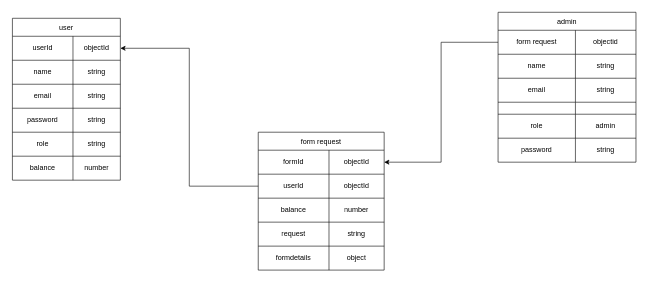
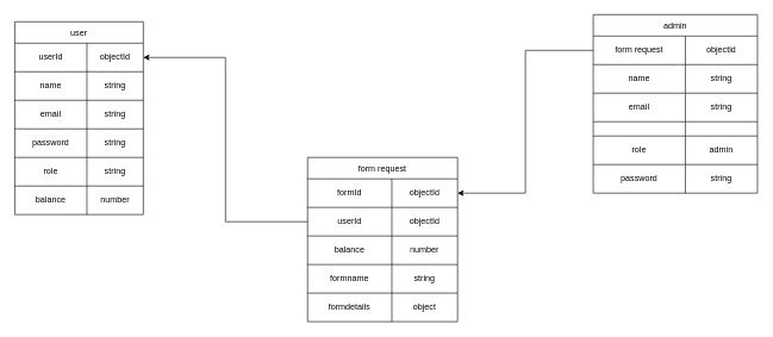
  <mxCell id="0" />
  <mxCell id="1" parent="0" />
  <mxCell id="2" value="user" style="shape=table;startSize=30;container=1;collapsible=0;childLayout=tableLayout;" vertex="1" parent="1"><mxGeometry x="20" y="30" width="180" height="270" as="geometry" /></mxCell>
  <mxCell id="3" value="" style="shape=tableRow;horizontal=0;startSize=0;swimlaneHead=0;swimlaneBody=0;strokeColor=inherit;top=0;left=0;bottom=0;right=0;collapsible=0;dropTarget=0;fillColor=none;points=[[0,0.5],[1,0.5]];portConstraint=eastwest;" vertex="1" parent="2"><mxGeometry y="30" width="180" height="40" as="geometry" /></mxCell>
  <mxCell id="4" value="userId" style="shape=partialRectangle;html=1;whiteSpace=wrap;connectable=0;strokeColor=inherit;overflow=hidden;fillColor=none;top=0;left=0;bottom=0;right=0;pointerEvents=1;" vertex="1" parent="3"><mxGeometry width="101" height="40" as="geometry"><mxRectangle width="101" height="40" as="alternateBounds" /></mxGeometry></mxCell>
  <mxCell id="5" value="objectId" style="shape=partialRectangle;html=1;whiteSpace=wrap;connectable=0;strokeColor=inherit;overflow=hidden;fillColor=none;top=0;left=0;bottom=0;right=0;pointerEvents=1;" vertex="1" parent="3"><mxGeometry x="101" width="79" height="40" as="geometry"><mxRectangle width="79" height="40" as="alternateBounds" /></mxGeometry></mxCell>
  <mxCell id="6" value="" style="shape=tableRow;horizontal=0;startSize=0;swimlaneHead=0;swimlaneBody=0;strokeColor=inherit;top=0;left=0;bottom=0;right=0;collapsible=0;dropTarget=0;fillColor=none;points=[[0,0.5],[1,0.5]];portConstraint=eastwest;" vertex="1" parent="2"><mxGeometry y="70" width="180" height="40" as="geometry" /></mxCell>
  <mxCell id="7" value="name" style="shape=partialRectangle;html=1;whiteSpace=wrap;connectable=0;strokeColor=inherit;overflow=hidden;fillColor=none;top=0;left=0;bottom=0;right=0;pointerEvents=1;" vertex="1" parent="6"><mxGeometry width="101" height="40" as="geometry"><mxRectangle width="101" height="40" as="alternateBounds" /></mxGeometry></mxCell>
  <mxCell id="8" value="string" style="shape=partialRectangle;html=1;whiteSpace=wrap;connectable=0;strokeColor=inherit;overflow=hidden;fillColor=none;top=0;left=0;bottom=0;right=0;pointerEvents=1;" vertex="1" parent="6"><mxGeometry x="101" width="79" height="40" as="geometry"><mxRectangle width="79" height="40" as="alternateBounds" /></mxGeometry></mxCell>
  <mxCell id="9" value="" style="shape=tableRow;horizontal=0;startSize=0;swimlaneHead=0;swimlaneBody=0;strokeColor=inherit;top=0;left=0;bottom=0;right=0;collapsible=0;dropTarget=0;fillColor=none;points=[[0,0.5],[1,0.5]];portConstraint=eastwest;" vertex="1" parent="2"><mxGeometry y="110" width="180" height="40" as="geometry" /></mxCell>
  <mxCell id="10" value="email" style="shape=partialRectangle;html=1;whiteSpace=wrap;connectable=0;strokeColor=inherit;overflow=hidden;fillColor=none;top=0;left=0;bottom=0;right=0;pointerEvents=1;" vertex="1" parent="9"><mxGeometry width="101" height="40" as="geometry"><mxRectangle width="101" height="40" as="alternateBounds" /></mxGeometry></mxCell>
  <mxCell id="11" value="string" style="shape=partialRectangle;html=1;whiteSpace=wrap;connectable=0;strokeColor=inherit;overflow=hidden;fillColor=none;top=0;left=0;bottom=0;right=0;pointerEvents=1;" vertex="1" parent="9"><mxGeometry x="101" width="79" height="40" as="geometry"><mxRectangle width="79" height="40" as="alternateBounds" /></mxGeometry></mxCell>
  <mxCell id="12" value="" style="shape=tableRow;horizontal=0;startSize=0;swimlaneHead=0;swimlaneBody=0;strokeColor=inherit;top=0;left=0;bottom=0;right=0;collapsible=0;dropTarget=0;fillColor=none;points=[[0,0.5],[1,0.5]];portConstraint=eastwest;" vertex="1" parent="2"><mxGeometry y="150" width="180" height="40" as="geometry" /></mxCell>
  <mxCell id="13" value="password" style="shape=partialRectangle;html=1;whiteSpace=wrap;connectable=0;strokeColor=inherit;overflow=hidden;fillColor=none;top=0;left=0;bottom=0;right=0;pointerEvents=1;" vertex="1" parent="12"><mxGeometry width="101" height="40" as="geometry"><mxRectangle width="101" height="40" as="alternateBounds" /></mxGeometry></mxCell>
  <mxCell id="14" value="string" style="shape=partialRectangle;html=1;whiteSpace=wrap;connectable=0;strokeColor=inherit;overflow=hidden;fillColor=none;top=0;left=0;bottom=0;right=0;pointerEvents=1;" vertex="1" parent="12"><mxGeometry x="101" width="79" height="40" as="geometry"><mxRectangle width="79" height="40" as="alternateBounds" /></mxGeometry></mxCell>
  <mxCell id="15" style="shape=tableRow;horizontal=0;startSize=0;swimlaneHead=0;swimlaneBody=0;strokeColor=inherit;top=0;left=0;bottom=0;right=0;collapsible=0;dropTarget=0;fillColor=none;points=[[0,0.5],[1,0.5]];portConstraint=eastwest;" vertex="1" parent="2"><mxGeometry y="190" width="180" height="40" as="geometry" /></mxCell>
  <mxCell id="16" value="role" style="shape=partialRectangle;html=1;whiteSpace=wrap;connectable=0;strokeColor=inherit;overflow=hidden;fillColor=none;top=0;left=0;bottom=0;right=0;pointerEvents=1;" vertex="1" parent="15"><mxGeometry width="101" height="40" as="geometry"><mxRectangle width="101" height="40" as="alternateBounds" /></mxGeometry></mxCell>
  <mxCell id="17" value="string" style="shape=partialRectangle;html=1;whiteSpace=wrap;connectable=0;strokeColor=inherit;overflow=hidden;fillColor=none;top=0;left=0;bottom=0;right=0;pointerEvents=1;" vertex="1" parent="15"><mxGeometry x="101" width="79" height="40" as="geometry"><mxRectangle width="79" height="40" as="alternateBounds" /></mxGeometry></mxCell>
  <mxCell id="18" style="shape=tableRow;horizontal=0;startSize=0;swimlaneHead=0;swimlaneBody=0;strokeColor=inherit;top=0;left=0;bottom=0;right=0;collapsible=0;dropTarget=0;fillColor=none;points=[[0,0.5],[1,0.5]];portConstraint=eastwest;" vertex="1" parent="2"><mxGeometry y="230" width="180" height="40" as="geometry" /></mxCell>
  <mxCell id="19" value="balance" style="shape=partialRectangle;html=1;whiteSpace=wrap;connectable=0;strokeColor=inherit;overflow=hidden;fillColor=none;top=0;left=0;bottom=0;right=0;pointerEvents=1;" vertex="1" parent="18"><mxGeometry width="101" height="40" as="geometry"><mxRectangle width="101" height="40" as="alternateBounds" /></mxGeometry></mxCell>
  <mxCell id="20" value="number" style="shape=partialRectangle;html=1;whiteSpace=wrap;connectable=0;strokeColor=inherit;overflow=hidden;fillColor=none;top=0;left=0;bottom=0;right=0;pointerEvents=1;" vertex="1" parent="18"><mxGeometry x="101" width="79" height="40" as="geometry"><mxRectangle width="79" height="40" as="alternateBounds" /></mxGeometry></mxCell>
  <mxCell id="21" value="form request" style="shape=table;startSize=30;container=1;collapsible=0;childLayout=tableLayout;" vertex="1" parent="1"><mxGeometry x="430" y="220" width="210" height="230" as="geometry" /></mxCell>
  <mxCell id="22" value="" style="shape=tableRow;horizontal=0;startSize=0;swimlaneHead=0;swimlaneBody=0;strokeColor=inherit;top=0;left=0;bottom=0;right=0;collapsible=0;dropTarget=0;fillColor=none;points=[[0,0.5],[1,0.5]];portConstraint=eastwest;" vertex="1" parent="21"><mxGeometry y="30" width="210" height="40" as="geometry" /></mxCell>
  <mxCell id="23" value="formId" style="shape=partialRectangle;html=1;whiteSpace=wrap;connectable=0;strokeColor=inherit;overflow=hidden;fillColor=none;top=0;left=0;bottom=0;right=0;pointerEvents=1;" vertex="1" parent="22"><mxGeometry width="118" height="40" as="geometry"><mxRectangle width="118" height="40" as="alternateBounds" /></mxGeometry></mxCell>
  <mxCell id="24" value="objectId" style="shape=partialRectangle;html=1;whiteSpace=wrap;connectable=0;strokeColor=inherit;overflow=hidden;fillColor=none;top=0;left=0;bottom=0;right=0;pointerEvents=1;" vertex="1" parent="22"><mxGeometry x="118" width="92" height="40" as="geometry"><mxRectangle width="92" height="40" as="alternateBounds" /></mxGeometry></mxCell>
  <mxCell id="25" value="" style="shape=tableRow;horizontal=0;startSize=0;swimlaneHead=0;swimlaneBody=0;strokeColor=inherit;top=0;left=0;bottom=0;right=0;collapsible=0;dropTarget=0;fillColor=none;points=[[0,0.5],[1,0.5]];portConstraint=eastwest;" vertex="1" parent="21"><mxGeometry y="70" width="210" height="40" as="geometry" /></mxCell>
  <mxCell id="26" value="userId" style="shape=partialRectangle;html=1;whiteSpace=wrap;connectable=0;strokeColor=inherit;overflow=hidden;fillColor=none;top=0;left=0;bottom=0;right=0;pointerEvents=1;" vertex="1" parent="25"><mxGeometry width="118" height="40" as="geometry"><mxRectangle width="118" height="40" as="alternateBounds" /></mxGeometry></mxCell>
  <mxCell id="27" value="objectId" style="shape=partialRectangle;html=1;whiteSpace=wrap;connectable=0;strokeColor=inherit;overflow=hidden;fillColor=none;top=0;left=0;bottom=0;right=0;pointerEvents=1;" vertex="1" parent="25"><mxGeometry x="118" width="92" height="40" as="geometry"><mxRectangle width="92" height="40" as="alternateBounds" /></mxGeometry></mxCell>
  <mxCell id="28" value="" style="shape=tableRow;horizontal=0;startSize=0;swimlaneHead=0;swimlaneBody=0;strokeColor=inherit;top=0;left=0;bottom=0;right=0;collapsible=0;dropTarget=0;fillColor=none;points=[[0,0.5],[1,0.5]];portConstraint=eastwest;" vertex="1" parent="21"><mxGeometry y="110" width="210" height="40" as="geometry" /></mxCell>
  <mxCell id="29" value="balance" style="shape=partialRectangle;html=1;whiteSpace=wrap;connectable=0;strokeColor=inherit;overflow=hidden;fillColor=none;top=0;left=0;bottom=0;right=0;pointerEvents=1;" vertex="1" parent="28"><mxGeometry width="118" height="40" as="geometry"><mxRectangle width="118" height="40" as="alternateBounds" /></mxGeometry></mxCell>
  <mxCell id="30" value="number" style="shape=partialRectangle;html=1;whiteSpace=wrap;connectable=0;strokeColor=inherit;overflow=hidden;fillColor=none;top=0;left=0;bottom=0;right=0;pointerEvents=1;" vertex="1" parent="28"><mxGeometry x="118" width="92" height="40" as="geometry"><mxRectangle width="92" height="40" as="alternateBounds" /></mxGeometry></mxCell>
  <mxCell id="31" value="" style="shape=tableRow;horizontal=0;startSize=0;swimlaneHead=0;swimlaneBody=0;strokeColor=inherit;top=0;left=0;bottom=0;right=0;collapsible=0;dropTarget=0;fillColor=none;points=[[0,0.5],[1,0.5]];portConstraint=eastwest;" vertex="1" parent="21"><mxGeometry y="150" width="210" height="40" as="geometry" /></mxCell>
- <mxCell id="32" value="request" style="shape=partialRectangle;html=1;whiteSpace=wrap;connectable=0;strokeColor=inherit;overflow=hidden;fillColor=none;top=0;left=0;bottom=0;right=0;pointerEvents=1;" vertex="1" parent="31"><mxGeometry width="118" height="40" as="geometry"><mxRectangle width="118" height="40" as="alternateBounds" /></mxGeometry></mxCell>
+ <mxCell id="32" value="formname" style="shape=partialRectangle;html=1;whiteSpace=wrap;connectable=0;strokeColor=inherit;overflow=hidden;fillColor=none;top=0;left=0;bottom=0;right=0;pointerEvents=1;" vertex="1" parent="31"><mxGeometry width="118" height="40" as="geometry"><mxRectangle width="118" height="40" as="alternateBounds" /></mxGeometry></mxCell>
  <mxCell id="33" value="string" style="shape=partialRectangle;html=1;whiteSpace=wrap;connectable=0;strokeColor=inherit;overflow=hidden;fillColor=none;top=0;left=0;bottom=0;right=0;pointerEvents=1;" vertex="1" parent="31"><mxGeometry x="118" width="92" height="40" as="geometry"><mxRectangle width="92" height="40" as="alternateBounds" /></mxGeometry></mxCell>
  <mxCell id="34" style="shape=tableRow;horizontal=0;startSize=0;swimlaneHead=0;swimlaneBody=0;strokeColor=inherit;top=0;left=0;bottom=0;right=0;collapsible=0;dropTarget=0;fillColor=none;points=[[0,0.5],[1,0.5]];portConstraint=eastwest;" vertex="1" parent="21"><mxGeometry y="190" width="210" height="40" as="geometry" /></mxCell>
  <mxCell id="35" value="formdetails" style="shape=partialRectangle;html=1;whiteSpace=wrap;connectable=0;strokeColor=inherit;overflow=hidden;fillColor=none;top=0;left=0;bottom=0;right=0;pointerEvents=1;" vertex="1" parent="34"><mxGeometry width="118" height="40" as="geometry"><mxRectangle width="118" height="40" as="alternateBounds" /></mxGeometry></mxCell>
  <mxCell id="36" value="object" style="shape=partialRectangle;html=1;whiteSpace=wrap;connectable=0;strokeColor=inherit;overflow=hidden;fillColor=none;top=0;left=0;bottom=0;right=0;pointerEvents=1;" vertex="1" parent="34"><mxGeometry x="118" width="92" height="40" as="geometry"><mxRectangle width="92" height="40" as="alternateBounds" /></mxGeometry></mxCell>
  <mxCell id="37" style="edgeStyle=orthogonalEdgeStyle;rounded=0;orthogonalLoop=1;jettySize=auto;html=1;entryX=1;entryY=0.5;entryDx=0;entryDy=0;" edge="1" parent="1" source="25" target="3"><mxGeometry relative="1" as="geometry" /></mxCell>
  <mxCell id="38" value="admin" style="shape=table;startSize=30;container=1;collapsible=0;childLayout=tableLayout;" vertex="1" parent="1"><mxGeometry x="830" y="20" width="230" height="250" as="geometry" /></mxCell>
  <mxCell id="39" value="" style="shape=tableRow;horizontal=0;startSize=0;swimlaneHead=0;swimlaneBody=0;strokeColor=inherit;top=0;left=0;bottom=0;right=0;collapsible=0;dropTarget=0;fillColor=none;points=[[0,0.5],[1,0.5]];portConstraint=eastwest;" vertex="1" parent="38"><mxGeometry y="30" width="230" height="40" as="geometry" /></mxCell>
  <mxCell id="40" value="form request" style="shape=partialRectangle;html=1;whiteSpace=wrap;connectable=0;strokeColor=inherit;overflow=hidden;fillColor=none;top=0;left=0;bottom=0;right=0;pointerEvents=1;" vertex="1" parent="39"><mxGeometry width="129" height="40" as="geometry"><mxRectangle width="129" height="40" as="alternateBounds" /></mxGeometry></mxCell>
  <mxCell id="41" value="objectid" style="shape=partialRectangle;html=1;whiteSpace=wrap;connectable=0;strokeColor=inherit;overflow=hidden;fillColor=none;top=0;left=0;bottom=0;right=0;pointerEvents=1;" vertex="1" parent="39"><mxGeometry x="129" width="101" height="40" as="geometry"><mxRectangle width="101" height="40" as="alternateBounds" /></mxGeometry></mxCell>
  <mxCell id="42" value="" style="shape=tableRow;horizontal=0;startSize=0;swimlaneHead=0;swimlaneBody=0;strokeColor=inherit;top=0;left=0;bottom=0;right=0;collapsible=0;dropTarget=0;fillColor=none;points=[[0,0.5],[1,0.5]];portConstraint=eastwest;" vertex="1" parent="38"><mxGeometry y="70" width="230" height="40" as="geometry" /></mxCell>
  <mxCell id="43" value="name" style="shape=partialRectangle;html=1;whiteSpace=wrap;connectable=0;strokeColor=inherit;overflow=hidden;fillColor=none;top=0;left=0;bottom=0;right=0;pointerEvents=1;" vertex="1" parent="42"><mxGeometry width="129" height="40" as="geometry"><mxRectangle width="129" height="40" as="alternateBounds" /></mxGeometry></mxCell>
  <mxCell id="44" value="string" style="shape=partialRectangle;html=1;whiteSpace=wrap;connectable=0;strokeColor=inherit;overflow=hidden;fillColor=none;top=0;left=0;bottom=0;right=0;pointerEvents=1;" vertex="1" parent="42"><mxGeometry x="129" width="101" height="40" as="geometry"><mxRectangle width="101" height="40" as="alternateBounds" /></mxGeometry></mxCell>
  <mxCell id="45" value="" style="shape=tableRow;horizontal=0;startSize=0;swimlaneHead=0;swimlaneBody=0;strokeColor=inherit;top=0;left=0;bottom=0;right=0;collapsible=0;dropTarget=0;fillColor=none;points=[[0,0.5],[1,0.5]];portConstraint=eastwest;" vertex="1" parent="38"><mxGeometry y="110" width="230" height="40" as="geometry" /></mxCell>
  <mxCell id="46" value="email" style="shape=partialRectangle;html=1;whiteSpace=wrap;connectable=0;strokeColor=inherit;overflow=hidden;fillColor=none;top=0;left=0;bottom=0;right=0;pointerEvents=1;" vertex="1" parent="45"><mxGeometry width="129" height="40" as="geometry"><mxRectangle width="129" height="40" as="alternateBounds" /></mxGeometry></mxCell>
  <mxCell id="47" value="string" style="shape=partialRectangle;html=1;whiteSpace=wrap;connectable=0;strokeColor=inherit;overflow=hidden;fillColor=none;top=0;left=0;bottom=0;right=0;pointerEvents=1;" vertex="1" parent="45"><mxGeometry x="129" width="101" height="40" as="geometry"><mxRectangle width="101" height="40" as="alternateBounds" /></mxGeometry></mxCell>
  <mxCell id="48" value="" style="shape=tableRow;horizontal=0;startSize=0;swimlaneHead=0;swimlaneBody=0;strokeColor=inherit;top=0;left=0;bottom=0;right=0;collapsible=0;dropTarget=0;fillColor=none;points=[[0,0.5],[1,0.5]];portConstraint=eastwest;" vertex="1" parent="38"><mxGeometry y="150" width="230" height="20" as="geometry" /></mxCell>
  <mxCell id="49" value="" style="shape=partialRectangle;html=1;whiteSpace=wrap;connectable=0;strokeColor=inherit;overflow=hidden;fillColor=none;top=0;left=0;bottom=0;right=0;pointerEvents=1;" vertex="1" parent="48"><mxGeometry width="129" height="20" as="geometry"><mxRectangle width="129" height="20" as="alternateBounds" /></mxGeometry></mxCell>
  <mxCell id="50" value="" style="shape=partialRectangle;html=1;whiteSpace=wrap;connectable=0;strokeColor=inherit;overflow=hidden;fillColor=none;top=0;left=0;bottom=0;right=0;pointerEvents=1;" vertex="1" parent="48"><mxGeometry x="129" width="101" height="20" as="geometry"><mxRectangle width="101" height="20" as="alternateBounds" /></mxGeometry></mxCell>
  <mxCell id="51" style="shape=tableRow;horizontal=0;startSize=0;swimlaneHead=0;swimlaneBody=0;strokeColor=inherit;top=0;left=0;bottom=0;right=0;collapsible=0;dropTarget=0;fillColor=none;points=[[0,0.5],[1,0.5]];portConstraint=eastwest;" vertex="1" parent="38"><mxGeometry y="170" width="230" height="40" as="geometry" /></mxCell>
  <mxCell id="52" value="role" style="shape=partialRectangle;html=1;whiteSpace=wrap;connectable=0;strokeColor=inherit;overflow=hidden;fillColor=none;top=0;left=0;bottom=0;right=0;pointerEvents=1;" vertex="1" parent="51"><mxGeometry width="129" height="40" as="geometry"><mxRectangle width="129" height="40" as="alternateBounds" /></mxGeometry></mxCell>
  <mxCell id="53" value="admin" style="shape=partialRectangle;html=1;whiteSpace=wrap;connectable=0;strokeColor=inherit;overflow=hidden;fillColor=none;top=0;left=0;bottom=0;right=0;pointerEvents=1;" vertex="1" parent="51"><mxGeometry x="129" width="101" height="40" as="geometry"><mxRectangle width="101" height="40" as="alternateBounds" /></mxGeometry></mxCell>
  <mxCell id="54" style="shape=tableRow;horizontal=0;startSize=0;swimlaneHead=0;swimlaneBody=0;strokeColor=inherit;top=0;left=0;bottom=0;right=0;collapsible=0;dropTarget=0;fillColor=none;points=[[0,0.5],[1,0.5]];portConstraint=eastwest;" vertex="1" parent="38"><mxGeometry y="210" width="230" height="40" as="geometry" /></mxCell>
  <mxCell id="55" value="password" style="shape=partialRectangle;html=1;whiteSpace=wrap;connectable=0;strokeColor=inherit;overflow=hidden;fillColor=none;top=0;left=0;bottom=0;right=0;pointerEvents=1;" vertex="1" parent="54"><mxGeometry width="129" height="40" as="geometry"><mxRectangle width="129" height="40" as="alternateBounds" /></mxGeometry></mxCell>
  <mxCell id="56" value="string" style="shape=partialRectangle;html=1;whiteSpace=wrap;connectable=0;strokeColor=inherit;overflow=hidden;fillColor=none;top=0;left=0;bottom=0;right=0;pointerEvents=1;" vertex="1" parent="54"><mxGeometry x="129" width="101" height="40" as="geometry"><mxRectangle width="101" height="40" as="alternateBounds" /></mxGeometry></mxCell>
  <mxCell id="57" style="edgeStyle=orthogonalEdgeStyle;rounded=0;orthogonalLoop=1;jettySize=auto;html=1;entryX=1;entryY=0.5;entryDx=0;entryDy=0;" edge="1" parent="1" source="39" target="22"><mxGeometry relative="1" as="geometry" /></mxCell>
